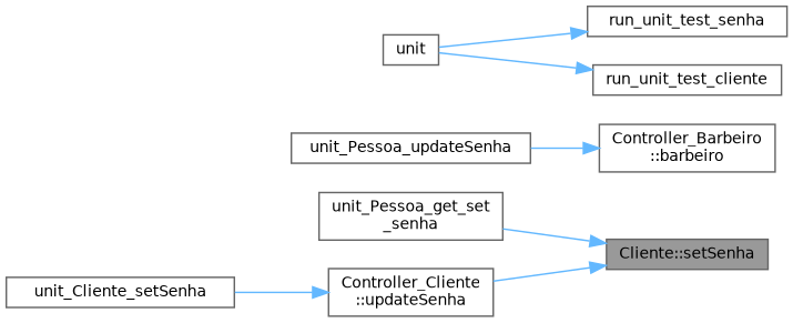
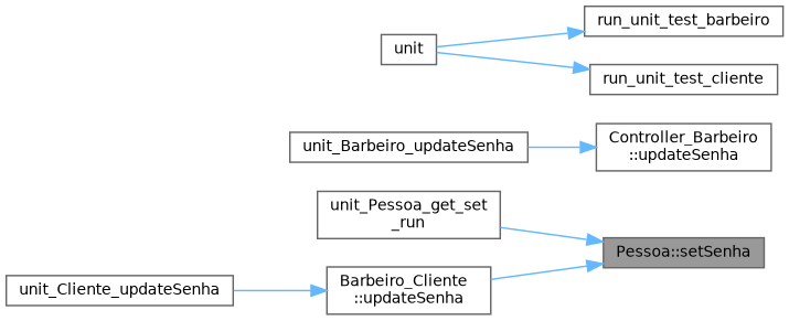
  digraph {
    fontname="DejaVu Sans"
    rankdir=RL
    node [color=grey40 fillcolor=white fontname="DejaVu Sans" fontsize=10 shape=box style=filled]
    edge [color=steelblue1 dir=back fontname="DejaVu Sans" fontsize=10 labelfontname=Helvetica labelfontsize=10 style=solid]
-   n1 [color=gray40 fillcolor=grey60 fontcolor=black height=0.2 label="Cliente::setSenha" width=0.4]
-   n2 [height=0.2 label="unit_Pessoa_get_set\l_senha" width=0.4]
-   n3 [height=0.2 label="Controller_Cliente\l::updateSenha" width=0.4]
-   n4 [height=0.2 label="Controller_Barbeiro\l::barbeiro" width=0.4]
-   n5 [height=0.2 label=unit_Pessoa_updateSenha width=0.4]
-   n6 [height=0.2 label=unit_Cliente_setSenha width=0.4]
+   n1 [color=gray40 fillcolor=grey60 fontcolor=black height=0.2 label="Pessoa::setSenha" width=0.4]
+   n2 [height=0.2 label="unit_Pessoa_get_set\l_run" width=0.4]
+   n3 [height=0.2 label="Barbeiro_Cliente\l::updateSenha" width=0.4]
+   n4 [height=0.2 label="Controller_Barbeiro\l::updateSenha" width=0.4]
+   n5 [height=0.2 label=unit_Barbeiro_updateSenha width=0.4]
+   n6 [height=0.2 label=unit_Cliente_updateSenha width=0.4]
    n7 [height=0.2 label=unit width=0.4]
-   n8 [height=0.2 label=run_unit_test_senha width=0.4]
+   n8 [height=0.2 label=run_unit_test_barbeiro width=0.4]
    n9 [height=0.2 label=run_unit_test_cliente width=0.4]
    n1 -> n2
    n1 -> n3
    n3 -> n6
    n4 -> n5
    n8 -> n7
    n9 -> n7
  }
